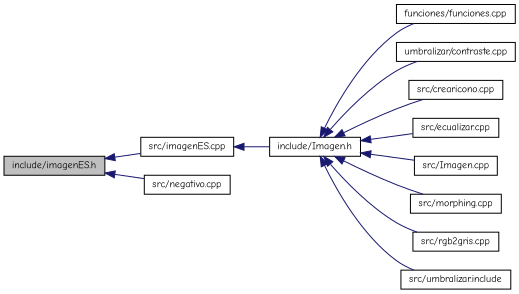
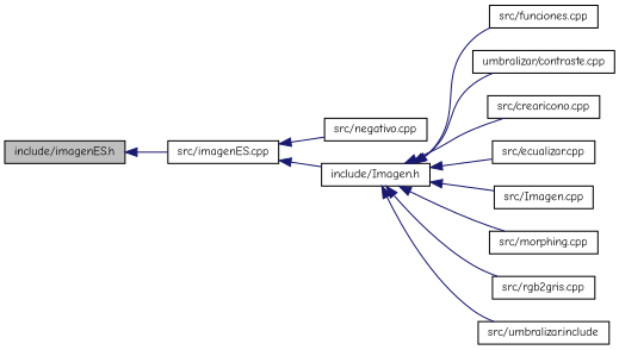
  digraph {
    fontname="Comic Neue"
    rankdir=LR
    node [color=black fontname="Comic Neue" fontsize=10 shape=record]
    edge [color=midnightblue dir=back fontname="Comic Neue" fontsize=10 labelfontname=FreeSans labelfontsize=10 style=solid]
    n1 [fillcolor=grey75 fontcolor=black height=0.2 label="include/imagenES.h" style=filled width=0.4]
    n2 [height=0.2 label="src/imagenES.cpp" width=0.4]
    n3 [height=0.2 label="src/negativo.cpp" width=0.4]
    n4 [height=0.2 label="include/Imagen.h" width=0.4]
-   n5 [height=0.2 label="funciones/funciones.cpp" width=0.4]
+   n5 [height=0.2 label="src/funciones.cpp" width=0.4]
    n6 [height=0.2 label="umbralizar/contraste.cpp" width=0.4]
    n7 [height=0.2 label="src/crearicono.cpp" width=0.4]
    n8 [height=0.2 label="src/ecualizar.cpp" width=0.4]
    n9 [height=0.2 label="src/Imagen.cpp" width=0.4]
    n10 [height=0.2 label="src/morphing.cpp" width=0.4]
    n11 [height=0.2 label="src/rgb2gris.cpp" width=0.4]
    n12 [height=0.2 label="src/umbralizar.include" width=0.4]
    n1 -> n2
-   n1 -> n3
+   n2 -> n3
    n2 -> n4
    n4 -> n5
    n4 -> n6
    n4 -> n7
    n4 -> n8
    n4 -> n9
    n4 -> n10
    n4 -> n11
    n4 -> n12
  }
